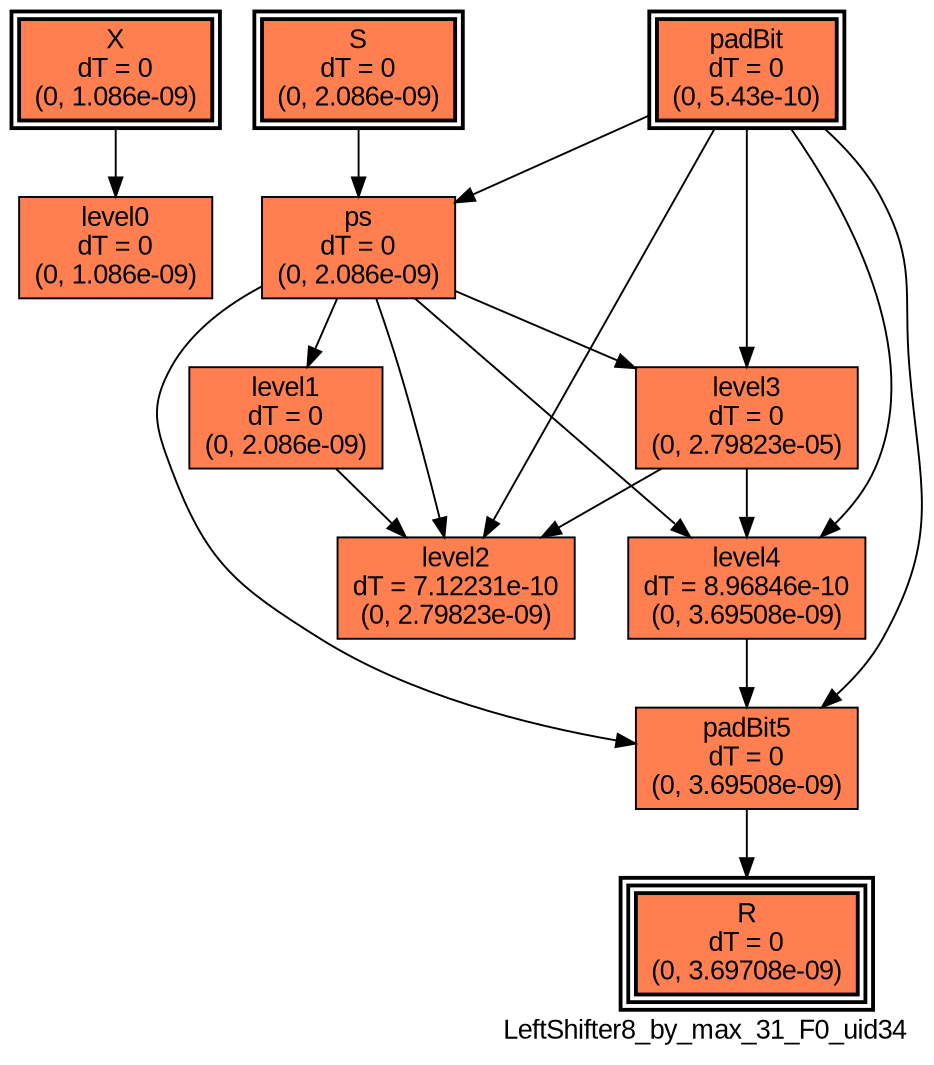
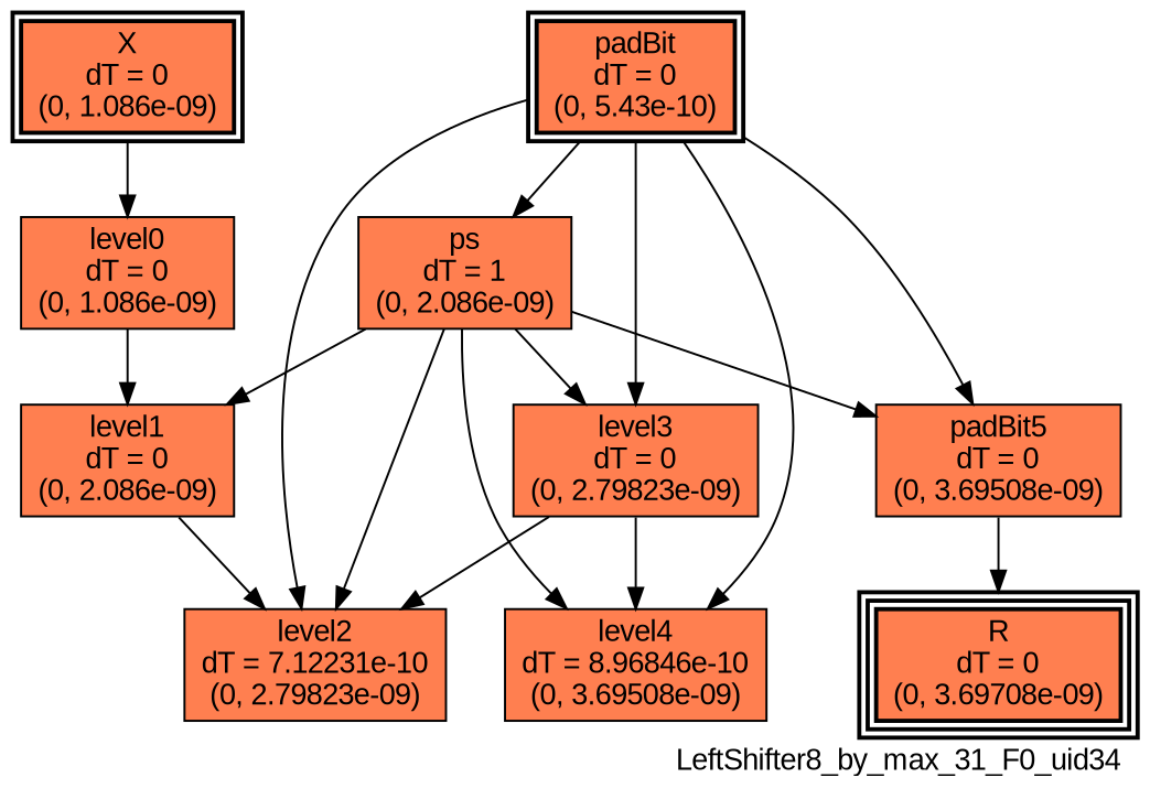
  digraph {
    fontname="Liberation Sans"
    label=LeftShifter8_by_max_31_F0_uid34
    labeljust=right
    labelloc=bottom
    nodesep=0.25
    ranksep=0.5
    node [color=black fillcolor=coral fontname="Liberation Sans" peripheries=1 shape=box style=filled]
    edge [arrowhead=normal arrowsize=1.0 arrowtail=normal color=black dir=forward fontname="Liberation Sans"]
    n1 [label="X\ndT = 0\n(0, 1.086e-09)" peripheries=2 style="bold, filled"]
-   n2 [label="S\ndT = 0\n(0, 2.086e-09)" peripheries=2 style="bold, filled"]
    n3 [label="padBit\ndT = 0\n(0, 5.43e-10)" peripheries=2 style="bold, filled"]
    n4 [label="R\ndT = 0\n(0, 3.69708e-09)" peripheries=3 style="bold, filled"]
    n5 [label="level0\ndT = 0\n(0, 1.086e-09)"]
-   n6 [label="ps\ndT = 0\n(0, 2.086e-09)"]
+   n6 [label="ps\ndT = 1\n(0, 2.086e-09)"]
    n7 [label="level2\ndT = 7.12231e-10\n(0, 2.79823e-09)"]
-   n8 [label="level3\ndT = 0\n(0, 2.79823e-05)"]
+   n8 [label="level3\ndT = 0\n(0, 2.79823e-09)"]
    n9 [label="level4\ndT = 8.96846e-10\n(0, 3.69508e-09)"]
    n10 [label="padBit5\ndT = 0\n(0, 3.69508e-09)"]
    n11 [label="level1\ndT = 0\n(0, 2.086e-09)"]
    subgraph sub_1 {
      rank=same
      n1
-     n2
      n3
    }
    subgraph sub_2 {
      rank=same
      n4
    }
    n1 -> n5
-   n2 -> n6
    n3 -> n6
    n3 -> n7
    n3 -> n8
    n3 -> n9
    n3 -> n10
+   n5 -> n11
    n6 -> n7
    n6 -> n8
    n6 -> n9
    n6 -> n10
    n6 -> n11
    n8 -> n7
    n8 -> n9
-   n9 -> n10
    n10 -> n4
    n11 -> n7
  }
